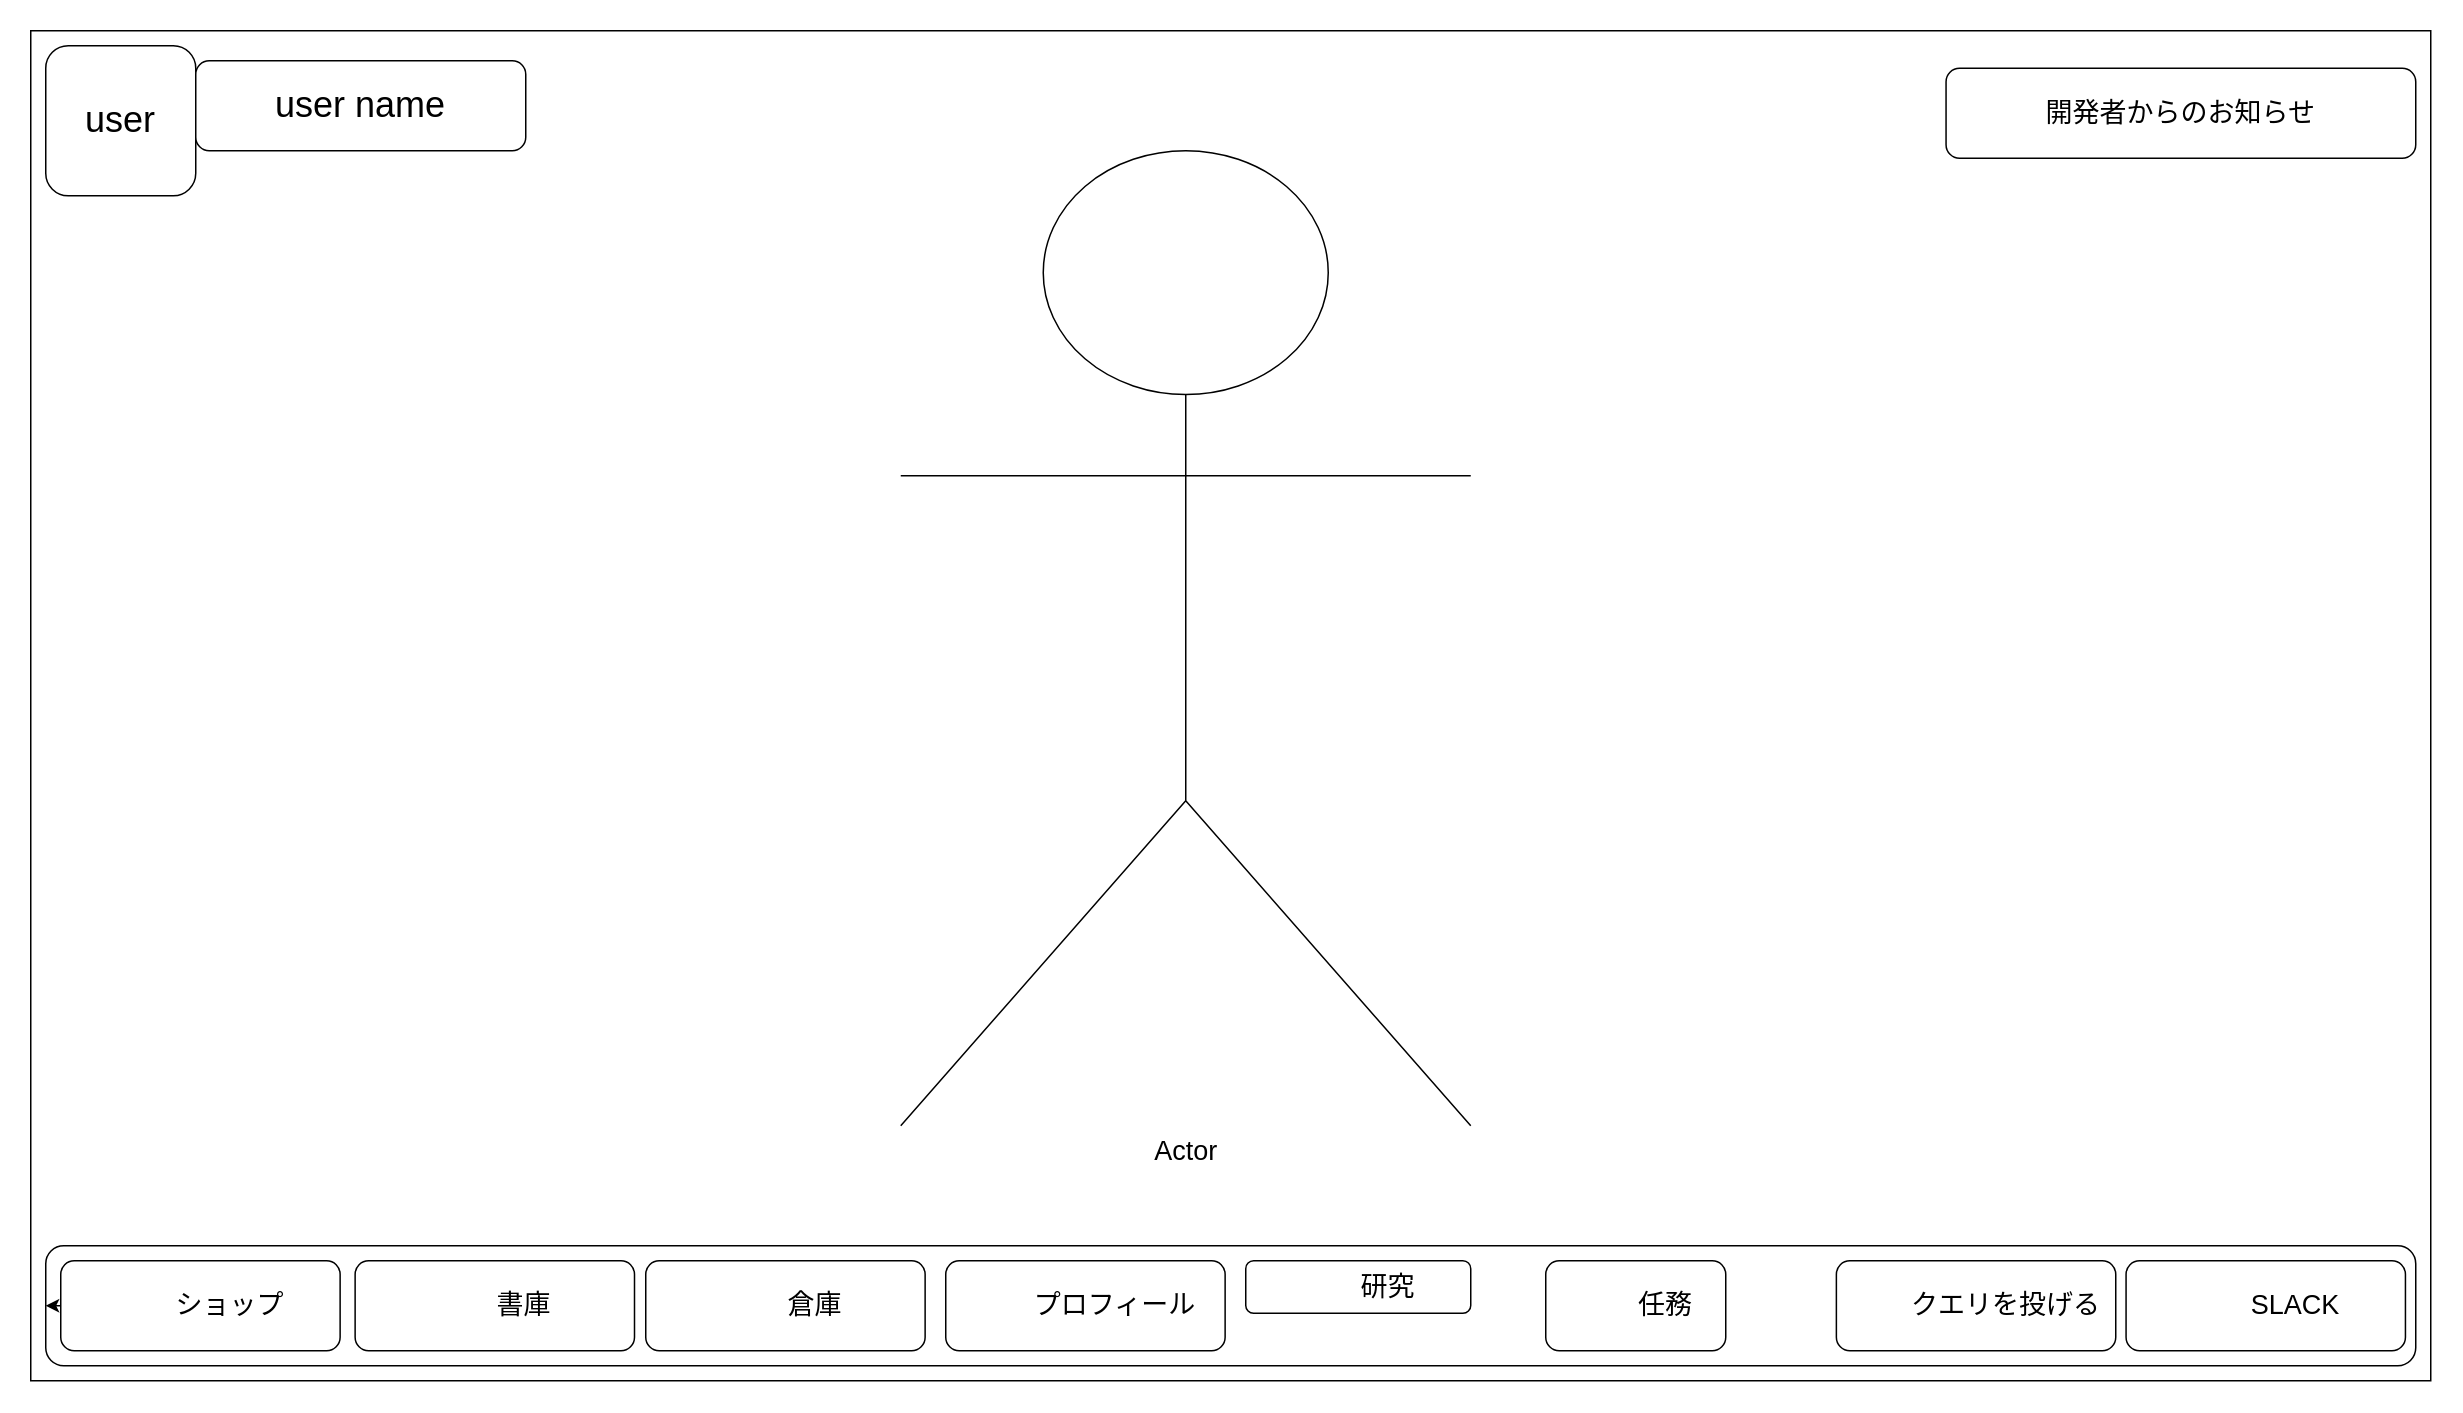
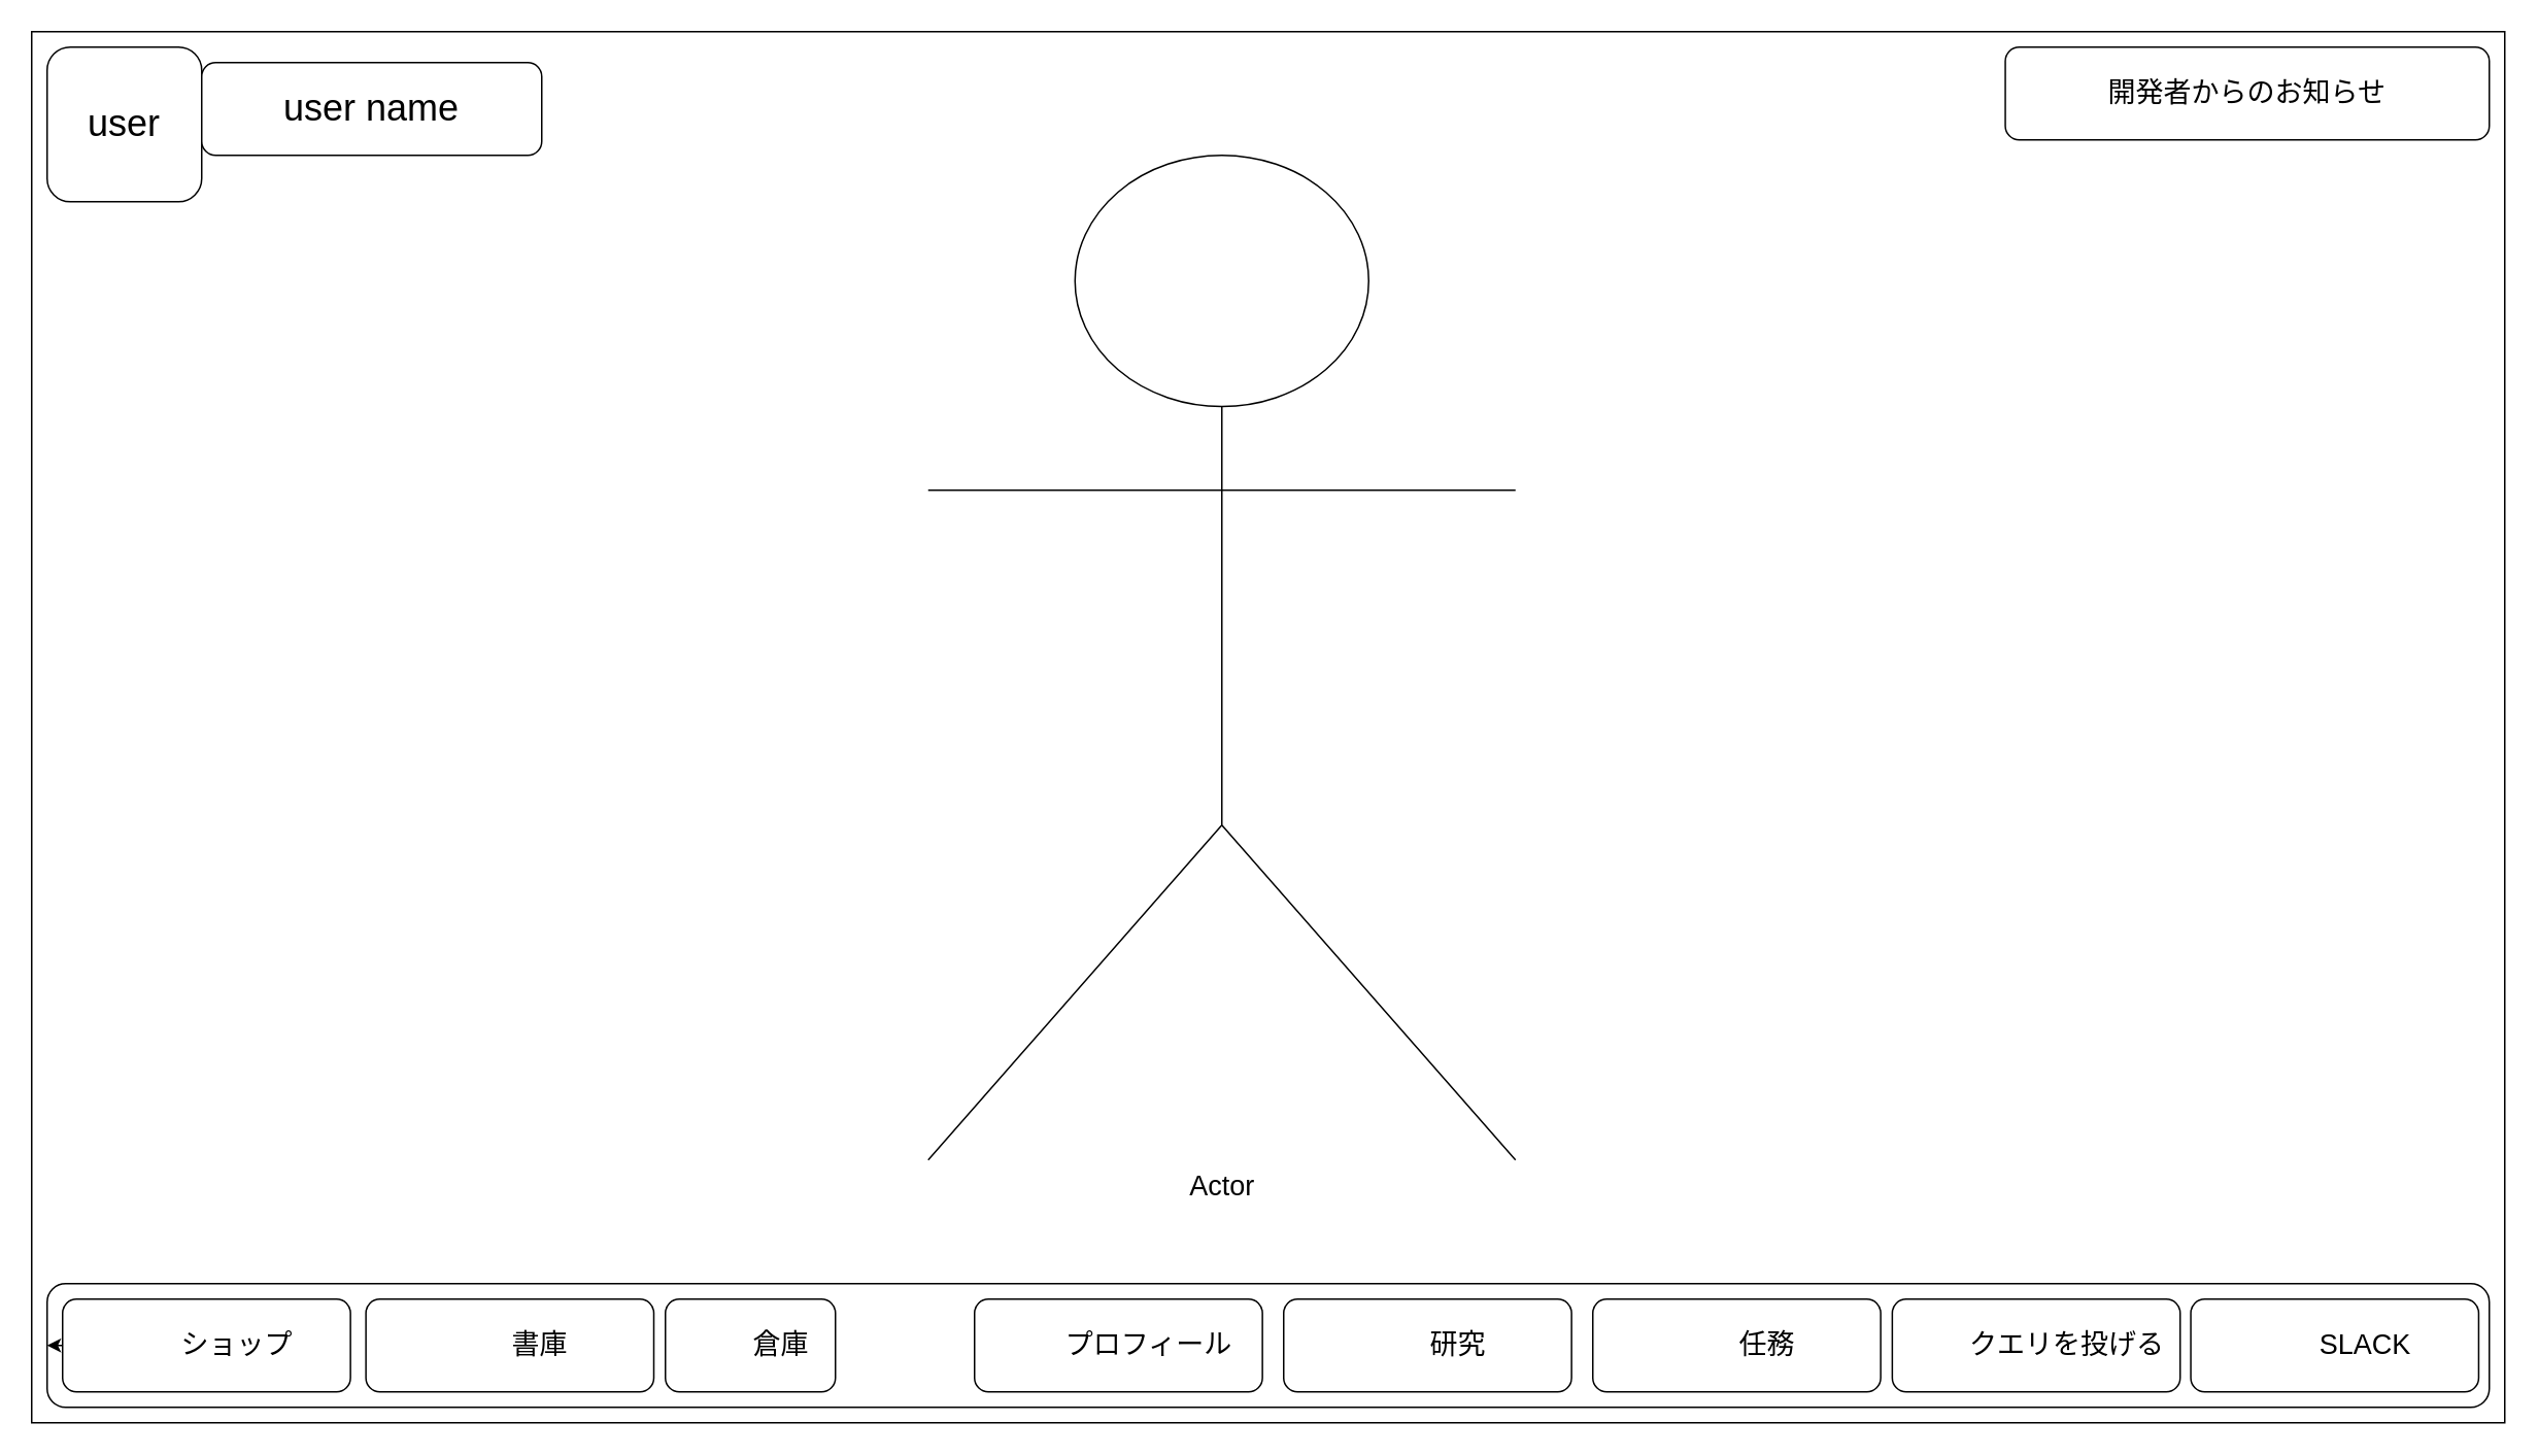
  <mxCell id="0" />
  <mxCell id="1" parent="0" />
  <mxCell id="2" value="" style="rounded=0;whiteSpace=wrap;html=1;" parent="1" vertex="1"><mxGeometry x="20" y="20" width="1600" height="900" as="geometry" /></mxCell>
  <mxCell id="3" value="" style="rounded=1;whiteSpace=wrap;html=1;" parent="1" vertex="1"><mxGeometry x="30" y="830" width="1580" height="80" as="geometry" /></mxCell>
  <mxCell id="4" style="edgeStyle=none;html=1;" parent="1" source="5" target="3" edge="1"><mxGeometry relative="1" as="geometry" /></mxCell>
  <mxCell id="5" value="&lt;blockquote style=&quot;margin: 0px 0px 0px 40px; border: none; padding: 0px; font-size: 18px;&quot;&gt;&lt;div style=&quot;font-size: 18px;&quot;&gt;&lt;span style=&quot;font-size: 18px; background-color: initial;&quot;&gt;ショップ&lt;/span&gt;&lt;/div&gt;&lt;/blockquote&gt;" style="rounded=1;whiteSpace=wrap;html=1;align=center;fontSize=18;" parent="1" vertex="1"><mxGeometry x="40" y="840" width="186.25" height="60" as="geometry" /></mxCell>
  <mxCell id="6" value="&lt;blockquote style=&quot;margin: 0px 0px 0px 40px; border: none; padding: 0px; font-size: 18px;&quot;&gt;&lt;span style=&quot;font-size: 18px;&quot;&gt;書庫&lt;/span&gt;&lt;/blockquote&gt;" style="rounded=1;whiteSpace=wrap;html=1;fontSize=18;" parent="1" vertex="1"><mxGeometry x="236.25" y="840" width="186.25" height="60" as="geometry" /></mxCell>
- <mxCell id="7" value="&lt;blockquote style=&quot;margin: 0px 0px 0px 40px; border: none; padding: 0px; font-size: 18px;&quot;&gt;&lt;span style=&quot;font-size: 18px;&quot;&gt;倉庫&lt;/span&gt;&lt;/blockquote&gt;" style="rounded=1;whiteSpace=wrap;html=1;fontSize=18;" parent="1" vertex="1"><mxGeometry x="430" y="840" width="186.25" height="60" as="geometry" /></mxCell>
+ <mxCell id="7" value="&lt;blockquote style=&quot;margin: 0px 0px 0px 40px; border: none; padding: 0px; font-size: 18px;&quot;&gt;&lt;span style=&quot;font-size: 18px;&quot;&gt;倉庫&lt;/span&gt;&lt;/blockquote&gt;" style="rounded=1;whiteSpace=wrap;html=1;fontSize=18;" parent="1" vertex="1"><mxGeometry x="430" y="840" width="110" height="60" as="geometry" /></mxCell>
  <mxCell id="8" value="&lt;blockquote style=&quot;margin: 0px 0px 0px 40px; border: none; padding: 0px; font-size: 18px;&quot;&gt;&lt;span style=&quot;font-size: 18px;&quot;&gt;プロフィール&lt;/span&gt;&lt;/blockquote&gt;" style="rounded=1;whiteSpace=wrap;html=1;fontSize=18;" parent="1" vertex="1"><mxGeometry x="630" y="840" width="186.25" height="60" as="geometry" /></mxCell>
- <mxCell id="9" value="&lt;blockquote style=&quot;margin: 0px 0px 0px 40px; border: none; padding: 0px; font-size: 18px;&quot;&gt;&lt;font style=&quot;font-size: 18px;&quot;&gt;研究&lt;/font&gt;&lt;/blockquote&gt;" style="rounded=1;whiteSpace=wrap;html=1;fontSize=18;" parent="1" vertex="1"><mxGeometry x="830" y="840" width="150" height="35" as="geometry" /></mxCell>
- <mxCell id="10" value="&lt;blockquote style=&quot;margin: 0px 0px 0px 40px; border: none; padding: 0px; font-size: 18px;&quot;&gt;&lt;font style=&quot;font-size: 18px;&quot;&gt;任務&lt;/font&gt;&lt;/blockquote&gt;" style="rounded=1;whiteSpace=wrap;html=1;fontSize=18;" parent="1" vertex="1"><mxGeometry x="1030" y="840" width="120" height="60" as="geometry" /></mxCell>
+ <mxCell id="9" value="&lt;blockquote style=&quot;margin: 0px 0px 0px 40px; border: none; padding: 0px; font-size: 18px;&quot;&gt;&lt;font style=&quot;font-size: 18px;&quot;&gt;研究&lt;/font&gt;&lt;/blockquote&gt;" style="rounded=1;whiteSpace=wrap;html=1;fontSize=18;" parent="1" vertex="1"><mxGeometry x="830" y="840" width="186.25" height="60" as="geometry" /></mxCell>
+ <mxCell id="10" value="&lt;blockquote style=&quot;margin: 0px 0px 0px 40px; border: none; padding: 0px; font-size: 18px;&quot;&gt;&lt;font style=&quot;font-size: 18px;&quot;&gt;任務&lt;/font&gt;&lt;/blockquote&gt;" style="rounded=1;whiteSpace=wrap;html=1;fontSize=18;" parent="1" vertex="1"><mxGeometry x="1030" y="840" width="186.25" height="60" as="geometry" /></mxCell>
  <mxCell id="11" value="&lt;blockquote style=&quot;margin: 0px 0px 0px 40px; border: none; padding: 0px; font-size: 18px;&quot;&gt;&lt;span style=&quot;font-size: 18px;&quot;&gt;クエリを投げる&lt;/span&gt;&lt;/blockquote&gt;" style="rounded=1;whiteSpace=wrap;html=1;fontSize=18;" parent="1" vertex="1"><mxGeometry x="1223.75" y="840" width="186.25" height="60" as="geometry" /></mxCell>
  <mxCell id="12" value="&lt;blockquote style=&quot;margin: 0px 0px 0px 40px; border: none; padding: 0px; font-size: 18px;&quot;&gt;&lt;font style=&quot;font-size: 18px;&quot;&gt;SLACK&lt;/font&gt;&lt;/blockquote&gt;" style="rounded=1;whiteSpace=wrap;html=1;fontSize=18;" parent="1" vertex="1"><mxGeometry x="1416.875" y="840" width="186.25" height="60" as="geometry" /></mxCell>
  <mxCell id="13" value="user" style="rounded=1;whiteSpace=wrap;html=1;fontSize=24;" parent="1" vertex="1"><mxGeometry x="30" y="30" width="100" height="100" as="geometry" /></mxCell>
  <mxCell id="14" value="user name" style="rounded=1;whiteSpace=wrap;html=1;fontSize=24;" parent="1" vertex="1"><mxGeometry x="130" y="40" width="220" height="60" as="geometry" /></mxCell>
- <mxCell id="15" value="開発者からのお知らせ" style="rounded=1;whiteSpace=wrap;html=1;fontSize=18;" vertex="1" parent="1"><mxGeometry x="1296.87" y="45" width="313.13" height="60" as="geometry" /></mxCell>
+ <mxCell id="15" value="開発者からのお知らせ" style="rounded=1;whiteSpace=wrap;html=1;fontSize=18;" vertex="1" parent="1"><mxGeometry x="1296.87" y="30" width="313.13" height="60" as="geometry" /></mxCell>
  <mxCell id="16" value="Actor" style="shape=umlActor;verticalLabelPosition=bottom;verticalAlign=top;html=1;outlineConnect=0;fontSize=18;" vertex="1" parent="1"><mxGeometry x="600" y="100" width="380" height="650" as="geometry" /></mxCell>
